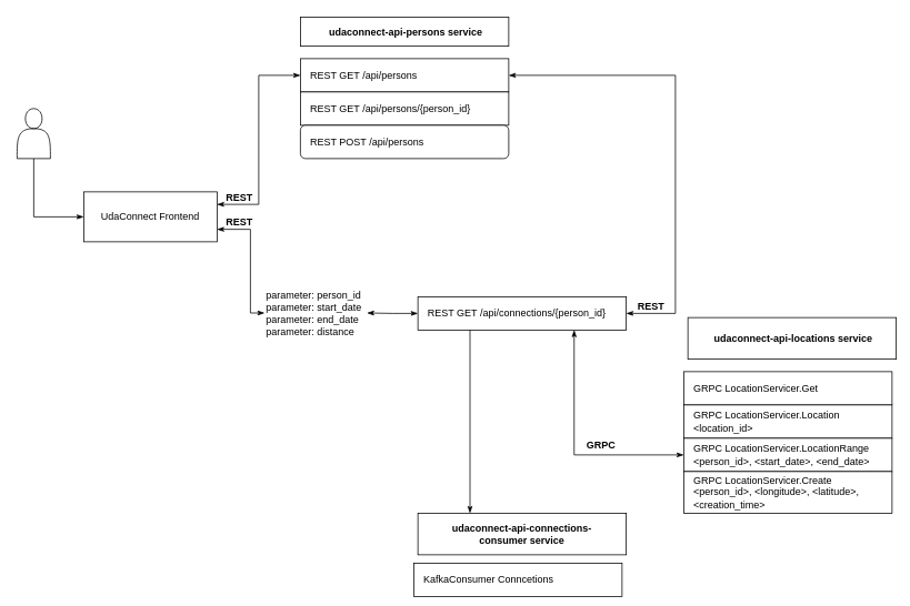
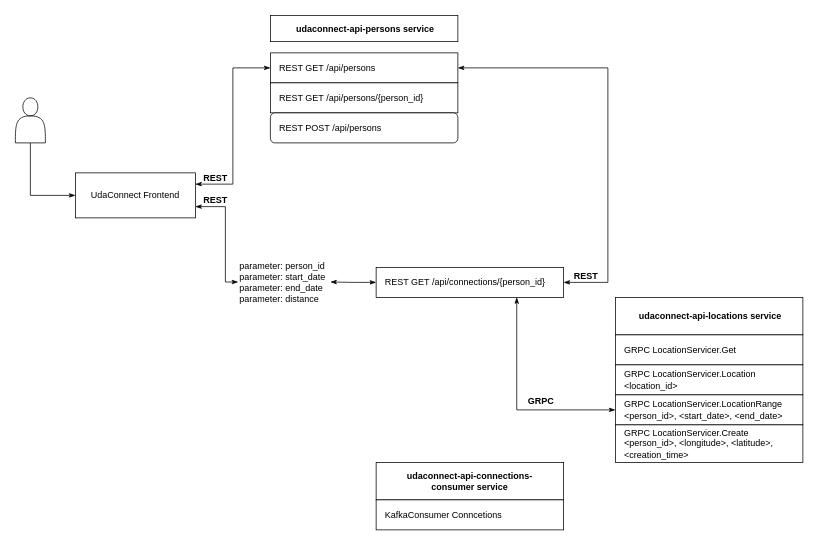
  <mxCell id="0" />
  <mxCell id="1" parent="0" />
  <mxCell id="2" value="&lt;b&gt;&amp;nbsp;udaconnect-api-persons service&lt;/b&gt;" style="rounded=0;whiteSpace=wrap;html=1;" vertex="1" parent="1"><mxGeometry x="360" y="20" width="250" height="35" as="geometry" /></mxCell>
  <mxCell id="3" value="UdaConnect Frontend" style="rounded=0;whiteSpace=wrap;html=1;" parent="1" vertex="1"><mxGeometry x="100" y="230" width="160" height="60" as="geometry" /></mxCell>
  <mxCell id="4" value="REST GET /api/persons" style="rounded=0;whiteSpace=wrap;html=1;align=left;spacingTop=0;spacingLeft=10;" vertex="1" parent="1"><mxGeometry x="360" y="70" width="250" height="40" as="geometry" /></mxCell>
  <mxCell id="5" value="parameter: person_id&lt;br&gt;parameter: start_date&lt;br&gt;parameter: end_date&lt;br&gt;parameter: distance" style="text;html=1;strokeColor=none;fillColor=none;align=left;verticalAlign=middle;whiteSpace=wrap;rounded=0;" vertex="1" parent="1"><mxGeometry x="317" y="343" width="123" height="65" as="geometry" /></mxCell>
  <mxCell id="6" value="REST GET /api/persons/{person_id}" style="rounded=0;whiteSpace=wrap;html=1;align=left;spacingTop=0;spacingLeft=10;" vertex="1" parent="1"><mxGeometry x="360" y="110" width="250" height="40" as="geometry" /></mxCell>
  <mxCell id="7" value="REST POST /api/persons" style="whiteSpace=wrap;html=1;align=left;spacingTop=0;spacingLeft=10;rounded=1;" vertex="1" parent="1"><mxGeometry x="360" y="150" width="250" height="40" as="geometry" /></mxCell>
  <mxCell id="8" value="REST GET /api/connections/{person_id}" style="rounded=0;whiteSpace=wrap;html=1;align=left;spacingTop=0;spacingLeft=10;" vertex="1" parent="1"><mxGeometry x="501" y="356" width="250" height="40" as="geometry" /></mxCell>
  <mxCell id="9" value="" style="endArrow=classicThin;html=1;rounded=0;edgeStyle=orthogonalEdgeStyle;entryX=0;entryY=0.5;entryDx=0;entryDy=0;endFill=1;startArrow=classicThin;startFill=1;exitX=1;exitY=0.25;exitDx=0;exitDy=0;" edge="1" parent="1" source="3" target="4"><mxGeometry width="50" height="50" relative="1" as="geometry"><mxPoint x="430" y="350" as="sourcePoint" /><mxPoint x="480" y="300" as="targetPoint" /></mxGeometry></mxCell>
  <mxCell id="10" value="REST" style="text;html=1;strokeColor=none;fillColor=none;align=center;verticalAlign=middle;whiteSpace=wrap;rounded=0;fontStyle=1" vertex="1" parent="1"><mxGeometry x="257" y="222" width="60" height="30" as="geometry" /></mxCell>
  <mxCell id="11" value="" style="endArrow=classicThin;html=1;rounded=0;edgeStyle=orthogonalEdgeStyle;endFill=1;startArrow=classicThin;startFill=1;exitX=1;exitY=0.75;exitDx=0;exitDy=0;entryX=0;entryY=0.5;entryDx=0;entryDy=0;" edge="1" parent="1" source="3" target="5"><mxGeometry width="50" height="50" relative="1" as="geometry"><mxPoint x="270" y="255" as="sourcePoint" /><mxPoint x="300" y="370" as="targetPoint" /><Array as="points"><mxPoint x="300" y="275" /><mxPoint x="300" y="376" /></Array></mxGeometry></mxCell>
  <mxCell id="12" value="REST" style="text;html=1;strokeColor=none;fillColor=none;align=center;verticalAlign=middle;whiteSpace=wrap;rounded=0;fontStyle=1" vertex="1" parent="1"><mxGeometry x="257" y="250" width="60" height="32" as="geometry" /></mxCell>
  <mxCell id="13" value="" style="endArrow=classicThin;html=1;rounded=0;edgeStyle=orthogonalEdgeStyle;endFill=1;startArrow=classicThin;startFill=1;exitX=0;exitY=0.5;exitDx=0;exitDy=0;entryX=1;entryY=0.5;entryDx=0;entryDy=0;" edge="1" parent="1" source="8" target="5"><mxGeometry width="50" height="50" relative="1" as="geometry"><mxPoint x="270" y="285" as="sourcePoint" /><mxPoint x="327" y="385.5" as="targetPoint" /></mxGeometry></mxCell>
- <mxCell id="14" value="&lt;b&gt;&amp;nbsp;udaconnect-api-locations service&lt;/b&gt;" style="rounded=0;whiteSpace=wrap;html=1;" vertex="1" parent="1"><mxGeometry x="825" y="381" width="250" height="50" as="geometry" /></mxCell>
+ <mxCell id="14" value="&lt;b&gt;&amp;nbsp;udaconnect-api-locations service&lt;/b&gt;" style="rounded=0;whiteSpace=wrap;html=1;" vertex="1" parent="1"><mxGeometry x="820" y="396" width="250" height="50" as="geometry" /></mxCell>
  <mxCell id="15" value="GRPC&amp;nbsp;LocationServicer.Get" style="rounded=0;whiteSpace=wrap;html=1;align=left;spacingTop=0;spacingLeft=10;" vertex="1" parent="1"><mxGeometry x="820" y="446" width="250" height="40" as="geometry" /></mxCell>
  <mxCell id="16" value="GRPC&amp;nbsp;LocationServicer.Location &amp;lt;location_id&amp;gt;" style="rounded=0;whiteSpace=wrap;html=1;align=left;spacingTop=0;spacingLeft=10;" vertex="1" parent="1"><mxGeometry x="820" y="486" width="250" height="40" as="geometry" /></mxCell>
  <mxCell id="17" value="GRPC&amp;nbsp;LocationServicer.LocationRange &amp;lt;person_id&amp;gt;, &amp;lt;start_date&amp;gt;, &amp;lt;end_date&amp;gt;" style="rounded=0;whiteSpace=wrap;html=1;align=left;spacingTop=0;spacingLeft=10;" vertex="1" parent="1"><mxGeometry x="820" y="526" width="250" height="40" as="geometry" /></mxCell>
  <mxCell id="18" value="GRPC&amp;nbsp;LocationServicer.Create &amp;lt;person_id&amp;gt;, &amp;lt;longitude&amp;gt;, &amp;lt;latitude&amp;gt;, &amp;lt;creation_time&amp;gt;" style="rounded=0;whiteSpace=wrap;html=1;align=left;spacingTop=0;spacingLeft=10;" vertex="1" parent="1"><mxGeometry x="820" y="566" width="250" height="50" as="geometry" /></mxCell>
  <mxCell id="19" value="" style="endArrow=classicThin;html=1;rounded=0;edgeStyle=orthogonalEdgeStyle;endFill=1;startArrow=classicThin;startFill=1;exitX=0.75;exitY=1;exitDx=0;exitDy=0;entryX=0;entryY=0.5;entryDx=0;entryDy=0;" edge="1" parent="1" source="8" target="17"><mxGeometry width="50" height="50" relative="1" as="geometry"><mxPoint x="511" y="386" as="sourcePoint" /><mxPoint x="450" y="385.5" as="targetPoint" /></mxGeometry></mxCell>
  <mxCell id="20" value="" style="endArrow=classicThin;html=1;rounded=0;edgeStyle=orthogonalEdgeStyle;endFill=1;startArrow=classicThin;startFill=1;exitX=1;exitY=0.5;exitDx=0;exitDy=0;entryX=1;entryY=0.5;entryDx=0;entryDy=0;" edge="1" parent="1" source="8" target="4"><mxGeometry width="50" height="50" relative="1" as="geometry"><mxPoint x="698.5" y="406" as="sourcePoint" /><mxPoint x="830" y="556" as="targetPoint" /><Array as="points"><mxPoint x="810" y="376" /><mxPoint x="810" y="90" /></Array></mxGeometry></mxCell>
  <mxCell id="21" value="REST" style="text;html=1;strokeColor=none;fillColor=none;align=center;verticalAlign=middle;whiteSpace=wrap;rounded=0;fontStyle=1" vertex="1" parent="1"><mxGeometry x="751" y="353" width="60" height="30" as="geometry" /></mxCell>
  <mxCell id="22" value="GRPC" style="text;html=1;strokeColor=none;fillColor=none;align=center;verticalAlign=middle;whiteSpace=wrap;rounded=0;fontStyle=1" vertex="1" parent="1"><mxGeometry x="691" y="520" width="60" height="30" as="geometry" /></mxCell>
  <mxCell id="23" value="&lt;b&gt;udaconnect-api-connections-consumer&amp;nbsp;service&lt;/b&gt;" style="rounded=0;whiteSpace=wrap;html=1;" vertex="1" parent="1"><mxGeometry x="501" y="616" width="250" height="50" as="geometry" /></mxCell>
- <mxCell id="24" value="KafkaConsumer Conncetions" style="rounded=0;whiteSpace=wrap;html=1;align=left;spacingTop=0;spacingLeft=10;" vertex="1" parent="1"><mxGeometry x="496" y="676" width="250" height="40" as="geometry" /></mxCell>
- <mxCell id="25" value="" style="endArrow=classicThin;html=1;rounded=0;edgeStyle=orthogonalEdgeStyle;endFill=1;startArrow=none;startFill=0;exitX=0.25;exitY=1;exitDx=0;exitDy=0;entryX=0.25;entryY=0;entryDx=0;entryDy=0;" edge="1" parent="1" source="8" target="23"><mxGeometry width="50" height="50" relative="1" as="geometry"><mxPoint x="698.5" y="406" as="sourcePoint" /><mxPoint x="830" y="556" as="targetPoint" /></mxGeometry></mxCell>
+ <mxCell id="24" value="KafkaConsumer Conncetions" style="rounded=0;whiteSpace=wrap;html=1;align=left;spacingTop=0;spacingLeft=10;" vertex="1" parent="1"><mxGeometry x="501" y="666" width="250" height="40" as="geometry" /></mxCell>
  <mxCell id="26" style="edgeStyle=orthogonalEdgeStyle;rounded=0;orthogonalLoop=1;jettySize=auto;html=1;entryX=0;entryY=0.5;entryDx=0;entryDy=0;startArrow=none;startFill=0;endArrow=classicThin;endFill=1;exitX=0.5;exitY=1;exitDx=0;exitDy=0;" edge="1" parent="1" source="27" target="3"><mxGeometry relative="1" as="geometry" /></mxCell>
  <mxCell id="27" value="" style="shape=actor;whiteSpace=wrap;html=1;" vertex="1" parent="1"><mxGeometry x="20" y="130" width="40" height="60" as="geometry" /></mxCell>
